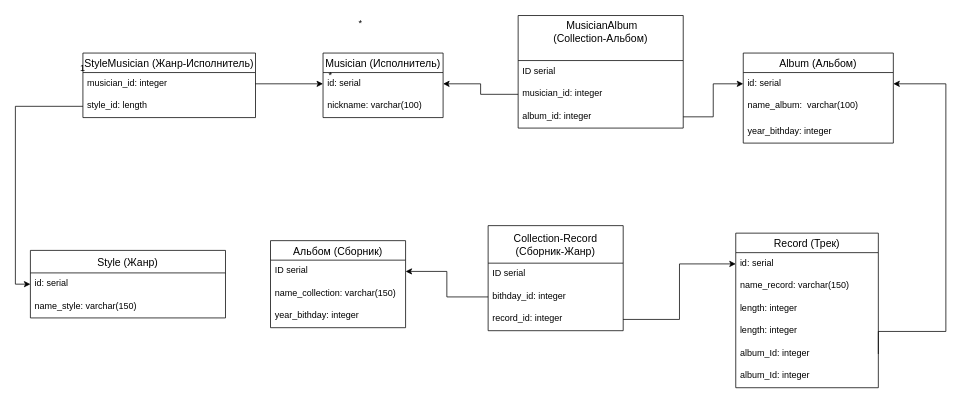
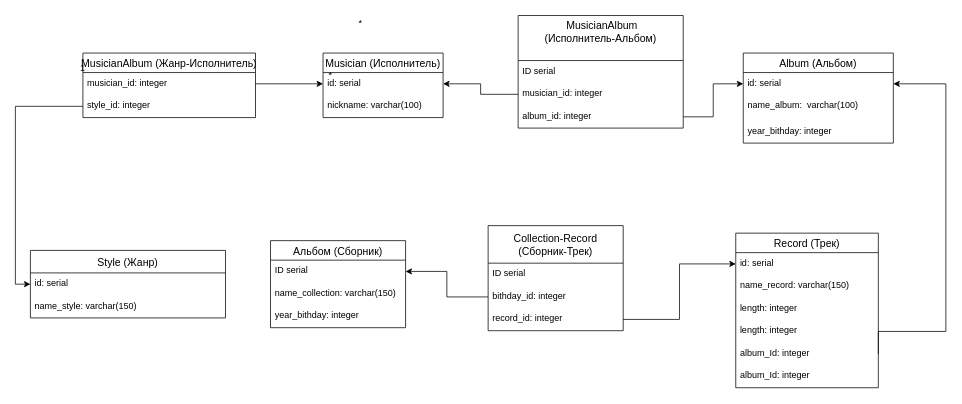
  <mxCell id="0" />
  <mxCell id="1" parent="0" />
  <mxCell id="2" value="Musician (Исполнитель)" style="swimlane;fontStyle=0;childLayout=stackLayout;horizontal=1;startSize=26;horizontalStack=0;resizeParent=1;resizeParentMax=0;resizeLast=0;collapsible=1;marginBottom=0;align=center;fontSize=14;" parent="1" vertex="1"><mxGeometry x="430" y="70" width="160" height="86" as="geometry" /></mxCell>
  <mxCell id="3" value="id: serial" style="text;strokeColor=none;fillColor=none;spacingLeft=4;spacingRight=4;overflow=hidden;rotatable=0;points=[[0,0.5],[1,0.5]];portConstraint=eastwest;fontSize=12;" parent="2" vertex="1"><mxGeometry y="26" width="160" height="30" as="geometry" /></mxCell>
  <mxCell id="4" value="nickname: varchar(100)" style="text;strokeColor=none;fillColor=none;spacingLeft=4;spacingRight=4;overflow=hidden;rotatable=0;points=[[0,0.5],[1,0.5]];portConstraint=eastwest;fontSize=12;" parent="2" vertex="1"><mxGeometry y="56" width="160" height="30" as="geometry" /></mxCell>
  <mxCell id="5" value="Album (Альбом)" style="swimlane;fontStyle=0;childLayout=stackLayout;horizontal=1;startSize=26;horizontalStack=0;resizeParent=1;resizeParentMax=0;resizeLast=0;collapsible=1;marginBottom=0;align=center;fontSize=14;" parent="1" vertex="1"><mxGeometry x="990" y="70" width="200" height="120" as="geometry" /></mxCell>
  <mxCell id="6" value="id: serial" style="text;strokeColor=none;fillColor=none;spacingLeft=4;spacingRight=4;overflow=hidden;rotatable=0;points=[[0,0.5],[1,0.5]];portConstraint=eastwest;fontSize=12;" parent="5" vertex="1"><mxGeometry y="26" width="200" height="30" as="geometry" /></mxCell>
  <mxCell id="7" value="name_album:  varchar(100)" style="text;strokeColor=none;fillColor=none;spacingLeft=4;spacingRight=4;overflow=hidden;rotatable=0;points=[[0,0.5],[1,0.5]];portConstraint=eastwest;fontSize=12;" parent="5" vertex="1"><mxGeometry y="56" width="200" height="34" as="geometry" /></mxCell>
  <mxCell id="8" value="year_bithday: integer " style="text;strokeColor=none;fillColor=none;spacingLeft=4;spacingRight=4;overflow=hidden;rotatable=0;points=[[0,0.5],[1,0.5]];portConstraint=eastwest;fontSize=12;" parent="5" vertex="1"><mxGeometry y="90" width="200" height="30" as="geometry" /></mxCell>
  <mxCell id="9" value="Record (Трек)" style="swimlane;fontStyle=0;childLayout=stackLayout;horizontal=1;startSize=26;horizontalStack=0;resizeParent=1;resizeParentMax=0;resizeLast=0;collapsible=1;marginBottom=0;align=center;fontSize=14;" parent="1" vertex="1"><mxGeometry x="980" y="310" width="190" height="206" as="geometry"><mxRectangle x="120" y="370" width="60" height="26" as="alternateBounds" /></mxGeometry></mxCell>
  <mxCell id="10" value="id: serial" style="text;strokeColor=none;fillColor=none;spacingLeft=4;spacingRight=4;overflow=hidden;rotatable=0;points=[[0,0.5],[1,0.5]];portConstraint=eastwest;fontSize=12;" parent="9" vertex="1"><mxGeometry y="26" width="190" height="30" as="geometry" /></mxCell>
  <mxCell id="11" value="name_record: varchar(150)" style="text;strokeColor=none;fillColor=none;spacingLeft=4;spacingRight=4;overflow=hidden;rotatable=0;points=[[0,0.5],[1,0.5]];portConstraint=eastwest;fontSize=12;" parent="9" vertex="1"><mxGeometry y="56" width="190" height="30" as="geometry" /></mxCell>
  <mxCell id="12" value="length: integer" style="text;strokeColor=none;fillColor=none;spacingLeft=4;spacingRight=4;overflow=hidden;rotatable=0;points=[[0,0.5],[1,0.5]];portConstraint=eastwest;fontSize=12;" parent="9" vertex="1"><mxGeometry y="86" width="190" height="30" as="geometry" /></mxCell>
  <mxCell id="13" value="length: integer" style="text;strokeColor=none;fillColor=none;spacingLeft=4;spacingRight=4;overflow=hidden;rotatable=0;points=[[0,0.5],[1,0.5]];portConstraint=eastwest;fontSize=12;" vertex="1" parent="9"><mxGeometry y="116" width="190" height="30" as="geometry" /></mxCell>
  <mxCell id="14" value="album_Id: integer" style="text;strokeColor=none;fillColor=none;spacingLeft=4;spacingRight=4;overflow=hidden;rotatable=0;points=[[0,0.5],[1,0.5]];portConstraint=eastwest;fontSize=12;" parent="9" vertex="1"><mxGeometry y="146" width="190" height="30" as="geometry" /></mxCell>
  <mxCell id="15" value="album_Id: integer" style="text;strokeColor=none;fillColor=none;spacingLeft=4;spacingRight=4;overflow=hidden;rotatable=0;points=[[0,0.5],[1,0.5]];portConstraint=eastwest;fontSize=12;" vertex="1" parent="9"><mxGeometry y="176" width="190" height="30" as="geometry" /></mxCell>
  <mxCell id="16" value="Style (Жанр)" style="swimlane;fontStyle=0;childLayout=stackLayout;horizontal=1;startSize=30;horizontalStack=0;resizeParent=1;resizeParentMax=0;resizeLast=0;collapsible=1;marginBottom=0;align=center;fontSize=14;" parent="1" vertex="1"><mxGeometry x="40" y="333" width="260" height="90" as="geometry"><mxRectangle x="110" y="210" width="70" height="26" as="alternateBounds" /></mxGeometry></mxCell>
  <mxCell id="17" value="id: serial" style="text;strokeColor=none;fillColor=none;spacingLeft=4;spacingRight=4;overflow=hidden;rotatable=0;points=[[0,0.5],[1,0.5]];portConstraint=eastwest;fontSize=12;" parent="16" vertex="1"><mxGeometry y="30" width="260" height="30" as="geometry" /></mxCell>
  <mxCell id="18" value="name_style: varchar(150) " style="text;strokeColor=none;fillColor=none;spacingLeft=4;spacingRight=4;overflow=hidden;rotatable=0;points=[[0,0.5],[1,0.5]];portConstraint=eastwest;fontSize=12;" parent="16" vertex="1"><mxGeometry y="60" width="260" height="30" as="geometry" /></mxCell>
  <mxCell id="19" style="edgeStyle=orthogonalEdgeStyle;rounded=0;orthogonalLoop=1;jettySize=auto;html=1;exitX=1;exitY=0.5;exitDx=0;exitDy=0;entryX=1;entryY=0.5;entryDx=0;entryDy=0;" parent="1" source="14" target="6" edge="1"><mxGeometry relative="1" as="geometry"><mxPoint x="1230" y="90" as="targetPoint" /><Array as="points"><mxPoint x="1260" y="441" /><mxPoint x="1260" y="111" /></Array></mxGeometry></mxCell>
- <mxCell id="20" value="StyleMusician (Жанр-Исполнитель)" style="swimlane;fontStyle=0;childLayout=stackLayout;horizontal=1;startSize=26;horizontalStack=0;resizeParent=1;resizeParentMax=0;resizeLast=0;collapsible=1;marginBottom=0;align=center;fontSize=14;" parent="1" vertex="1"><mxGeometry x="110" y="70" width="230" height="86" as="geometry" /></mxCell>
+ <mxCell id="20" value="MusicianAlbum (Жанр-Исполнитель)" style="swimlane;fontStyle=0;childLayout=stackLayout;horizontal=1;startSize=26;horizontalStack=0;resizeParent=1;resizeParentMax=0;resizeLast=0;collapsible=1;marginBottom=0;align=center;fontSize=14;" parent="1" vertex="1"><mxGeometry x="110" y="70" width="230" height="86" as="geometry" /></mxCell>
  <mxCell id="21" value="musician_id: integer" style="text;strokeColor=none;fillColor=none;spacingLeft=4;spacingRight=4;overflow=hidden;rotatable=0;points=[[0,0.5],[1,0.5]];portConstraint=eastwest;fontSize=12;" parent="20" vertex="1"><mxGeometry y="26" width="230" height="30" as="geometry" /></mxCell>
- <mxCell id="22" value="style_id: length" style="text;strokeColor=none;fillColor=none;spacingLeft=4;spacingRight=4;overflow=hidden;rotatable=0;points=[[0,0.5],[1,0.5]];portConstraint=eastwest;fontSize=12;" parent="20" vertex="1"><mxGeometry y="56" width="230" height="30" as="geometry" /></mxCell>
+ <mxCell id="22" value="style_id: integer" style="text;strokeColor=none;fillColor=none;spacingLeft=4;spacingRight=4;overflow=hidden;rotatable=0;points=[[0,0.5],[1,0.5]];portConstraint=eastwest;fontSize=12;" parent="20" vertex="1"><mxGeometry y="56" width="230" height="30" as="geometry" /></mxCell>
  <mxCell id="23" style="edgeStyle=orthogonalEdgeStyle;rounded=0;orthogonalLoop=1;jettySize=auto;html=1;exitX=1;exitY=0.5;exitDx=0;exitDy=0;entryX=0;entryY=0.5;entryDx=0;entryDy=0;" parent="1" source="21" target="3" edge="1"><mxGeometry relative="1" as="geometry" /></mxCell>
  <mxCell id="24" value="*" style="text;html=1;strokeColor=none;fillColor=none;align=center;verticalAlign=middle;whiteSpace=wrap;rounded=0;" parent="1" vertex="1"><mxGeometry x="420" y="90" width="40" height="20" as="geometry" /></mxCell>
  <mxCell id="25" style="edgeStyle=orthogonalEdgeStyle;rounded=0;orthogonalLoop=1;jettySize=auto;html=1;exitX=0;exitY=0.5;exitDx=0;exitDy=0;" parent="1" source="22" edge="1"><mxGeometry relative="1" as="geometry"><mxPoint x="40" y="378" as="targetPoint" /><Array as="points"><mxPoint x="20" y="141" /><mxPoint x="20" y="378" /></Array></mxGeometry></mxCell>
  <mxCell id="26" value="*" style="text;html=1;strokeColor=none;fillColor=none;align=center;verticalAlign=middle;whiteSpace=wrap;rounded=0;" parent="1" vertex="1"><mxGeometry x="460" y="20" width="40" height="20" as="geometry" /></mxCell>
  <mxCell id="27" value="1" style="text;html=1;strokeColor=none;fillColor=none;align=center;verticalAlign=middle;whiteSpace=wrap;rounded=0;" parent="1" vertex="1"><mxGeometry x="90" y="80" width="40" height="20" as="geometry" /></mxCell>
- <mxCell id="28" value=" MusicianAlbum&#10;(Сollection-Альбом)&#10;" style="swimlane;fontStyle=0;childLayout=stackLayout;horizontal=1;startSize=60;horizontalStack=0;resizeParent=1;resizeParentMax=0;resizeLast=0;collapsible=1;marginBottom=0;align=center;fontSize=14;" parent="1" vertex="1"><mxGeometry x="690" y="20" width="220" height="150" as="geometry" /></mxCell>
+ <mxCell id="28" value=" MusicianAlbum&#10;(Исполнитель-Альбом)&#10;" style="swimlane;fontStyle=0;childLayout=stackLayout;horizontal=1;startSize=60;horizontalStack=0;resizeParent=1;resizeParentMax=0;resizeLast=0;collapsible=1;marginBottom=0;align=center;fontSize=14;" parent="1" vertex="1"><mxGeometry x="690" y="20" width="220" height="150" as="geometry" /></mxCell>
  <mxCell id="29" value="ID serial" style="text;strokeColor=none;fillColor=none;spacingLeft=4;spacingRight=4;overflow=hidden;rotatable=0;points=[[0,0.5],[1,0.5]];portConstraint=eastwest;fontSize=12;" parent="28" vertex="1"><mxGeometry y="60" width="220" height="30" as="geometry" /></mxCell>
  <mxCell id="30" value="musician_id: integer" style="text;strokeColor=none;fillColor=none;spacingLeft=4;spacingRight=4;overflow=hidden;rotatable=0;points=[[0,0.5],[1,0.5]];portConstraint=eastwest;fontSize=12;" parent="28" vertex="1"><mxGeometry y="90" width="220" height="30" as="geometry" /></mxCell>
  <mxCell id="31" value="album_id: integer" style="text;strokeColor=none;fillColor=none;spacingLeft=4;spacingRight=4;overflow=hidden;rotatable=0;points=[[0,0.5],[1,0.5]];portConstraint=eastwest;fontSize=12;" parent="28" vertex="1"><mxGeometry y="120" width="220" height="30" as="geometry" /></mxCell>
  <mxCell id="32" style="edgeStyle=orthogonalEdgeStyle;rounded=0;orthogonalLoop=1;jettySize=auto;html=1;exitX=0;exitY=0.5;exitDx=0;exitDy=0;entryX=1;entryY=0.5;entryDx=0;entryDy=0;" parent="1" source="30" target="3" edge="1"><mxGeometry relative="1" as="geometry" /></mxCell>
  <mxCell id="33" style="edgeStyle=orthogonalEdgeStyle;rounded=0;orthogonalLoop=1;jettySize=auto;html=1;exitX=1;exitY=0.5;exitDx=0;exitDy=0;entryX=0;entryY=0.5;entryDx=0;entryDy=0;" parent="1" source="31" target="6" edge="1"><mxGeometry relative="1" as="geometry" /></mxCell>
  <mxCell id="34" value="Альбом (Сборник)" style="swimlane;fontStyle=0;childLayout=stackLayout;horizontal=1;startSize=26;horizontalStack=0;resizeParent=1;resizeParentMax=0;resizeLast=0;collapsible=1;marginBottom=0;align=center;fontSize=14;" parent="1" vertex="1"><mxGeometry x="360" y="320" width="180" height="116" as="geometry" /></mxCell>
  <mxCell id="35" value="ID serial" style="text;strokeColor=none;fillColor=none;spacingLeft=4;spacingRight=4;overflow=hidden;rotatable=0;points=[[0,0.5],[1,0.5]];portConstraint=eastwest;fontSize=12;" parent="34" vertex="1"><mxGeometry y="26" width="180" height="30" as="geometry" /></mxCell>
  <mxCell id="36" value="name_collection: varchar(150)" style="text;strokeColor=none;fillColor=none;spacingLeft=4;spacingRight=4;overflow=hidden;rotatable=0;points=[[0,0.5],[1,0.5]];portConstraint=eastwest;fontSize=12;" parent="34" vertex="1"><mxGeometry y="56" width="180" height="30" as="geometry" /></mxCell>
  <mxCell id="37" value="year_bithday: integer" style="text;strokeColor=none;fillColor=none;spacingLeft=4;spacingRight=4;overflow=hidden;rotatable=0;points=[[0,0.5],[1,0.5]];portConstraint=eastwest;fontSize=12;" parent="34" vertex="1"><mxGeometry y="86" width="180" height="30" as="geometry" /></mxCell>
- <mxCell id="38" value="Сollection-Record &#10;(Сборник-Жанр)" style="swimlane;fontStyle=0;childLayout=stackLayout;horizontal=1;startSize=50;horizontalStack=0;resizeParent=1;resizeParentMax=0;resizeLast=0;collapsible=1;marginBottom=0;align=center;fontSize=14;" parent="1" vertex="1"><mxGeometry x="650" y="300" width="180" height="140" as="geometry" /></mxCell>
+ <mxCell id="38" value="Сollection-Record &#10;(Сборник-Трек)" style="swimlane;fontStyle=0;childLayout=stackLayout;horizontal=1;startSize=50;horizontalStack=0;resizeParent=1;resizeParentMax=0;resizeLast=0;collapsible=1;marginBottom=0;align=center;fontSize=14;" parent="1" vertex="1"><mxGeometry x="650" y="300" width="180" height="140" as="geometry" /></mxCell>
  <mxCell id="39" value="ID serial" style="text;strokeColor=none;fillColor=none;spacingLeft=4;spacingRight=4;overflow=hidden;rotatable=0;points=[[0,0.5],[1,0.5]];portConstraint=eastwest;fontSize=12;" parent="38" vertex="1"><mxGeometry y="50" width="180" height="30" as="geometry" /></mxCell>
  <mxCell id="40" value="bithday_id: integer " style="text;strokeColor=none;fillColor=none;spacingLeft=4;spacingRight=4;overflow=hidden;rotatable=0;points=[[0,0.5],[1,0.5]];portConstraint=eastwest;fontSize=12;" parent="38" vertex="1"><mxGeometry y="80" width="180" height="30" as="geometry" /></mxCell>
  <mxCell id="41" value="record_id: integer" style="text;strokeColor=none;fillColor=none;spacingLeft=4;spacingRight=4;overflow=hidden;rotatable=0;points=[[0,0.5],[1,0.5]];portConstraint=eastwest;fontSize=12;" parent="38" vertex="1"><mxGeometry y="110" width="180" height="30" as="geometry" /></mxCell>
  <mxCell id="42" style="edgeStyle=orthogonalEdgeStyle;rounded=0;orthogonalLoop=1;jettySize=auto;html=1;exitX=0;exitY=0.5;exitDx=0;exitDy=0;entryX=1;entryY=0.5;entryDx=0;entryDy=0;" parent="1" source="40" target="35" edge="1"><mxGeometry relative="1" as="geometry" /></mxCell>
  <mxCell id="43" style="edgeStyle=orthogonalEdgeStyle;rounded=0;orthogonalLoop=1;jettySize=auto;html=1;exitX=1;exitY=0.5;exitDx=0;exitDy=0;entryX=0;entryY=0.5;entryDx=0;entryDy=0;" parent="1" source="41" target="10" edge="1"><mxGeometry relative="1" as="geometry" /></mxCell>
